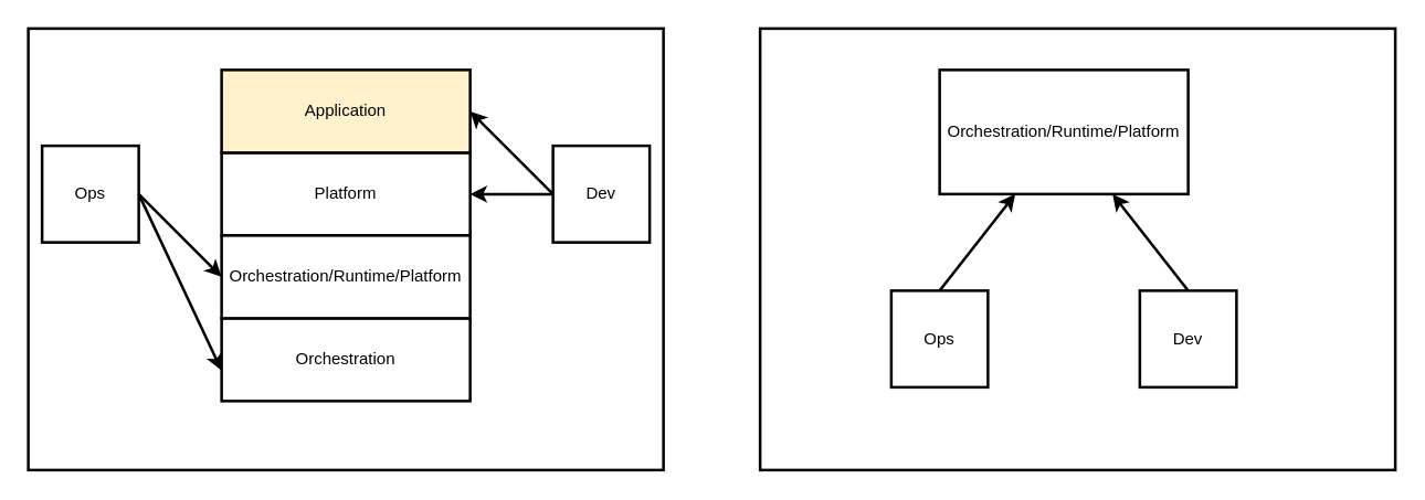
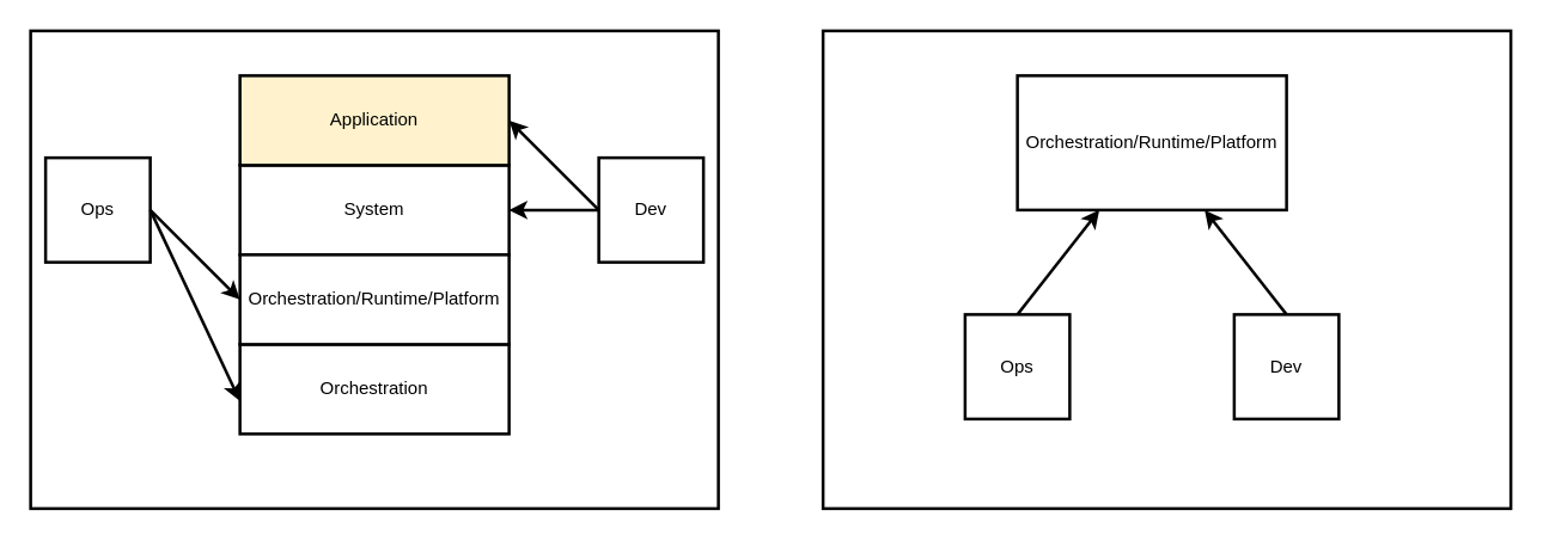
  <mxCell id="0" />
  <mxCell id="1" parent="0" />
  <mxCell id="2" value="" style="rounded=0;whiteSpace=wrap;html=1;strokeWidth=2;" parent="1" vertex="1"><mxGeometry x="550" y="20" width="460" height="320" as="geometry" /></mxCell>
  <mxCell id="3" value="d" style="rounded=0;whiteSpace=wrap;html=1;strokeWidth=2;" parent="1" vertex="1"><mxGeometry x="20" y="20" width="460" height="320" as="geometry" /></mxCell>
- <mxCell id="4" value="Platform" style="rounded=0;whiteSpace=wrap;html=1;strokeWidth=2;" parent="1" vertex="1"><mxGeometry x="160" y="110" width="180" height="60" as="geometry" /></mxCell>
+ <mxCell id="4" value="System" style="rounded=0;whiteSpace=wrap;html=1;strokeWidth=2;" parent="1" vertex="1"><mxGeometry x="160" y="110" width="180" height="60" as="geometry" /></mxCell>
  <mxCell id="5" value="Application" style="rounded=0;whiteSpace=wrap;html=1;strokeWidth=2;fillColor=#fff2cc;" parent="1" vertex="1"><mxGeometry x="160" y="50" width="180" height="60" as="geometry" /></mxCell>
  <mxCell id="6" value="Ops" style="whiteSpace=wrap;html=1;aspect=fixed;strokeWidth=2;" parent="1" vertex="1"><mxGeometry x="30" y="105" width="70" height="70" as="geometry" /></mxCell>
  <mxCell id="7" value="Dev" style="whiteSpace=wrap;html=1;aspect=fixed;strokeWidth=2;" parent="1" vertex="1"><mxGeometry x="400" y="105" width="70" height="70" as="geometry" /></mxCell>
  <mxCell id="8" value="" style="endArrow=classic;html=1;entryX=1;entryY=0.5;entryDx=0;entryDy=0;exitX=0;exitY=0.5;exitDx=0;exitDy=0;strokeWidth=2;" parent="1" source="7" target="5" edge="1"><mxGeometry width="50" height="50" relative="1" as="geometry"><mxPoint x="30" y="240" as="sourcePoint" /><mxPoint y="190" as="targetPoint" x="80" /></mxGeometry></mxCell>
  <mxCell id="9" value="" style="endArrow=classic;html=1;entryX=0;entryY=0.5;entryDx=0;entryDy=0;exitX=1;exitY=0.5;exitDx=0;exitDy=0;strokeWidth=2;" parent="1" source="6" target="17" edge="1"><mxGeometry width="50" height="50" relative="1" as="geometry"><mxPoint x="30" y="240" as="sourcePoint" /><mxPoint y="190" as="targetPoint" x="80" /></mxGeometry></mxCell>
  <mxCell id="10" value="Orchestration" style="rounded=0;whiteSpace=wrap;html=1;strokeWidth=2;" parent="1" vertex="1"><mxGeometry x="160" y="230" width="180" height="60" as="geometry" /></mxCell>
  <mxCell id="11" value="" style="endArrow=classic;html=1;entryX=0;entryY=0.633;entryDx=0;entryDy=0;entryPerimeter=0;exitX=1;exitY=0.5;exitDx=0;exitDy=0;strokeWidth=2;" parent="1" source="6" target="10" edge="1"><mxGeometry width="50" height="50" relative="1" as="geometry"><mxPoint x="50" y="300" as="sourcePoint" /><mxPoint x="100" y="250" as="targetPoint" /></mxGeometry></mxCell>
  <mxCell id="12" value="Ops" style="whiteSpace=wrap;html=1;aspect=fixed;strokeWidth=2;" parent="1" vertex="1"><mxGeometry x="645" y="210" width="70" height="70" as="geometry" /></mxCell>
  <mxCell id="13" value="Dev" style="whiteSpace=wrap;html=1;aspect=fixed;strokeWidth=2;" parent="1" vertex="1"><mxGeometry x="825" y="210" width="70" height="70" as="geometry" /></mxCell>
  <mxCell id="14" value="" style="endArrow=classic;html=1;exitX=0.5;exitY=0;exitDx=0;exitDy=0;strokeWidth=2;" parent="1" source="13" target="18" edge="1"><mxGeometry width="50" height="50" relative="1" as="geometry"><mxPoint x="550" y="240" as="sourcePoint" /><mxPoint x="860" y="80" as="targetPoint" /></mxGeometry></mxCell>
  <mxCell id="15" value="" style="endArrow=classic;html=1;exitX=0.5;exitY=0;exitDx=0;exitDy=0;strokeWidth=2;" parent="1" source="12" target="18" edge="1"><mxGeometry width="50" height="50" relative="1" as="geometry"><mxPoint x="570" y="300" as="sourcePoint" /><mxPoint x="680" y="207.98" as="targetPoint" /></mxGeometry></mxCell>
  <mxCell id="16" value="" style="endArrow=classic;html=1;entryX=1;entryY=0.5;entryDx=0;entryDy=0;strokeWidth=2;" parent="1" target="4" edge="1" source="7"><mxGeometry width="50" height="50" relative="1" as="geometry"><mxPoint x="920" y="140" as="sourcePoint" /><mxPoint x="870" y="90" as="targetPoint" /></mxGeometry></mxCell>
  <mxCell id="17" value="Orchestration/Runtime/Platform" style="rounded=0;whiteSpace=wrap;html=1;strokeWidth=2;" vertex="1" parent="1"><mxGeometry x="160" y="170" width="180" height="60" as="geometry" /></mxCell>
  <mxCell id="18" value="Orchestration/Runtime/Platform" style="rounded=0;whiteSpace=wrap;html=1;strokeWidth=2;" vertex="1" parent="1"><mxGeometry x="680" y="50" width="180" height="90" as="geometry" /></mxCell>
